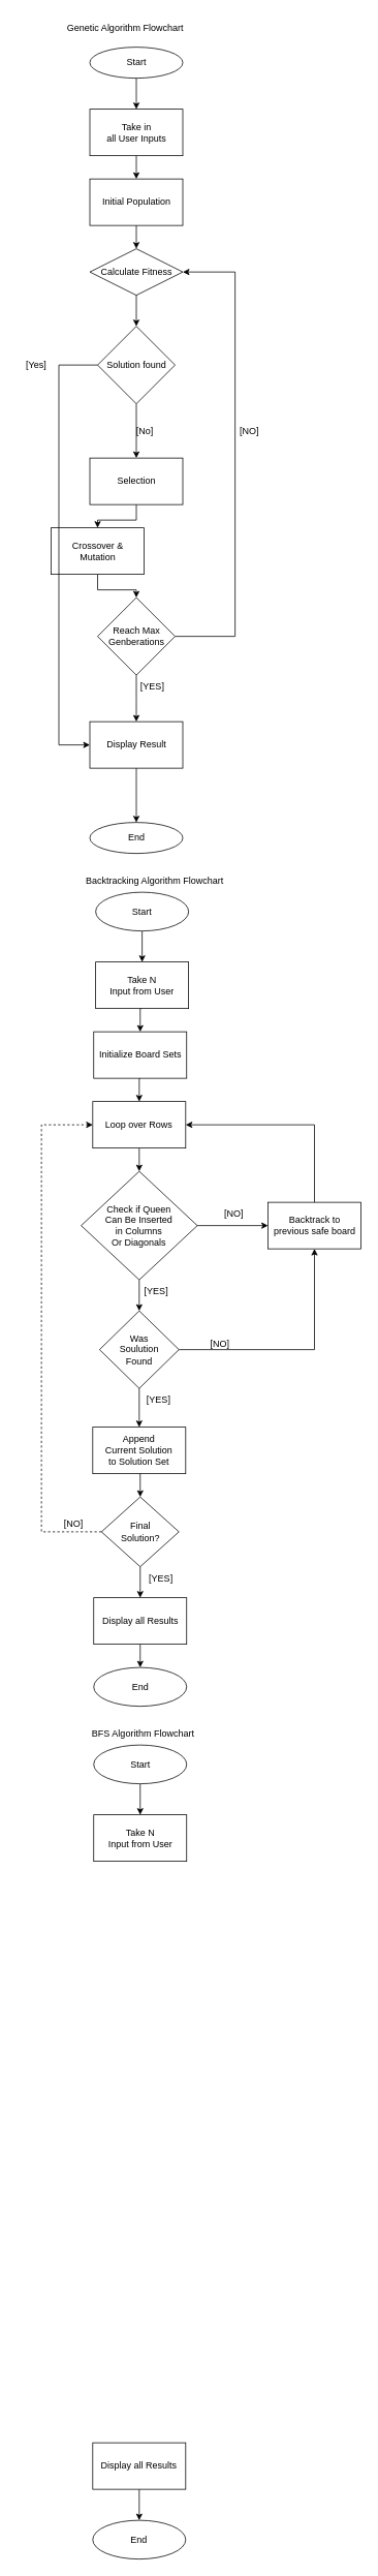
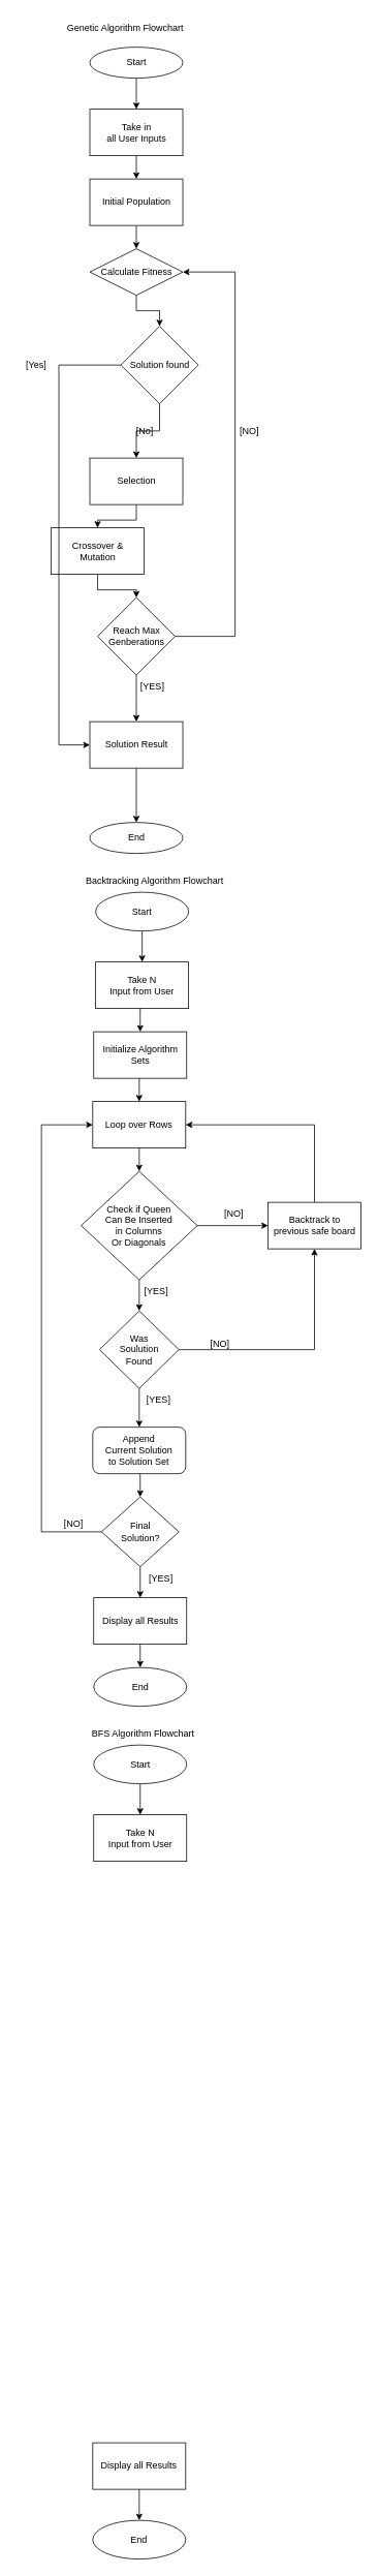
  <mxCell id="0" />
  <mxCell id="1" parent="0" />
  <mxCell id="2" style="edgeStyle=orthogonalEdgeStyle;rounded=0;orthogonalLoop=1;jettySize=auto;html=1;exitX=0.5;exitY=1;exitDx=0;exitDy=0;entryX=0.5;entryY=0;entryDx=0;entryDy=0;" edge="1" parent="1" source="3" target="21"><mxGeometry relative="1" as="geometry" /></mxCell>
  <mxCell id="3" value="Start" style="ellipse;whiteSpace=wrap;html=1;" vertex="1" parent="1"><mxGeometry x="115.5" y="60" width="120" height="40" as="geometry" /></mxCell>
  <mxCell id="4" value="End" style="ellipse;whiteSpace=wrap;html=1;" vertex="1" parent="1"><mxGeometry x="115.5" y="1060" width="120" height="40" as="geometry" /></mxCell>
  <mxCell id="5" style="edgeStyle=orthogonalEdgeStyle;rounded=0;orthogonalLoop=1;jettySize=auto;html=1;exitX=0.5;exitY=1;exitDx=0;exitDy=0;entryX=0.5;entryY=0;entryDx=0;entryDy=0;" edge="1" parent="1" source="6" target="15"><mxGeometry relative="1" as="geometry" /></mxCell>
  <mxCell id="6" value="Crossover &amp;amp;&lt;div&gt;Mutation&lt;/div&gt;" style="rounded=0;whiteSpace=wrap;html=1;" vertex="1" parent="1"><mxGeometry x="65.5" y="680" width="120" height="60" as="geometry" /></mxCell>
  <mxCell id="7" style="edgeStyle=orthogonalEdgeStyle;rounded=0;orthogonalLoop=1;jettySize=auto;html=1;exitX=0.5;exitY=1;exitDx=0;exitDy=0;entryX=0.5;entryY=0;entryDx=0;entryDy=0;" edge="1" parent="1" source="8" target="6"><mxGeometry relative="1" as="geometry" /></mxCell>
  <mxCell id="8" value="Selection" style="rounded=0;whiteSpace=wrap;html=1;" vertex="1" parent="1"><mxGeometry x="115.5" y="590" width="120" height="60" as="geometry" /></mxCell>
  <mxCell id="9" style="edgeStyle=orthogonalEdgeStyle;rounded=0;orthogonalLoop=1;jettySize=auto;html=1;exitX=0.5;exitY=1;exitDx=0;exitDy=0;entryX=0.5;entryY=0;entryDx=0;entryDy=0;" edge="1" parent="1" source="10" target="33"><mxGeometry relative="1" as="geometry" /></mxCell>
  <mxCell id="10" value="Calculate Fitness" style="rhombus;whiteSpace=wrap;html=1;" vertex="1" parent="1"><mxGeometry x="115.5" y="320" width="120" height="60" as="geometry" /></mxCell>
  <mxCell id="11" style="edgeStyle=orthogonalEdgeStyle;rounded=0;orthogonalLoop=1;jettySize=auto;html=1;exitX=0.5;exitY=1;exitDx=0;exitDy=0;entryX=0.5;entryY=0;entryDx=0;entryDy=0;" edge="1" parent="1" source="12" target="10"><mxGeometry relative="1" as="geometry" /></mxCell>
  <mxCell id="12" value="Initial Population" style="rounded=0;whiteSpace=wrap;html=1;" vertex="1" parent="1"><mxGeometry x="115.5" y="230" width="120" height="60" as="geometry" /></mxCell>
  <mxCell id="13" style="edgeStyle=orthogonalEdgeStyle;rounded=0;orthogonalLoop=1;jettySize=auto;html=1;exitX=1;exitY=0.5;exitDx=0;exitDy=0;entryX=1;entryY=0.5;entryDx=0;entryDy=0;" edge="1" parent="1" source="15" target="10"><mxGeometry relative="1" as="geometry"><Array as="points"><mxPoint x="303" y="820" /><mxPoint x="303" y="350" /></Array></mxGeometry></mxCell>
  <mxCell id="14" style="edgeStyle=orthogonalEdgeStyle;rounded=0;orthogonalLoop=1;jettySize=auto;html=1;exitX=0.5;exitY=1;exitDx=0;exitDy=0;" edge="1" parent="1" source="15"><mxGeometry relative="1" as="geometry"><mxPoint x="175.5" y="930" as="targetPoint" /></mxGeometry></mxCell>
  <mxCell id="15" value="Reach Max Genberations" style="rhombus;whiteSpace=wrap;html=1;" vertex="1" parent="1"><mxGeometry x="125.5" y="770" width="100" height="100" as="geometry" /></mxCell>
  <mxCell id="16" value="[NO]" style="text;html=1;align=center;verticalAlign=middle;resizable=0;points=[];autosize=1;strokeColor=none;fillColor=none;" vertex="1" parent="1"><mxGeometry x="295.5" y="540" width="50" height="30" as="geometry" /></mxCell>
  <mxCell id="17" value="[YES]" style="text;html=1;align=center;verticalAlign=middle;resizable=0;points=[];autosize=1;strokeColor=none;fillColor=none;" vertex="1" parent="1"><mxGeometry x="170.5" y="870" width="50" height="30" as="geometry" /></mxCell>
  <mxCell id="18" style="edgeStyle=orthogonalEdgeStyle;rounded=0;orthogonalLoop=1;jettySize=auto;html=1;exitX=0.5;exitY=1;exitDx=0;exitDy=0;entryX=0.5;entryY=0;entryDx=0;entryDy=0;" edge="1" parent="1" source="19" target="4"><mxGeometry relative="1" as="geometry" /></mxCell>
- <mxCell id="19" value="Display Result" style="rounded=0;whiteSpace=wrap;html=1;" vertex="1" parent="1"><mxGeometry x="115.5" y="930" width="120" height="60" as="geometry" /></mxCell>
+ <mxCell id="19" value="Solution Result" style="rounded=0;whiteSpace=wrap;html=1;" vertex="1" parent="1"><mxGeometry x="115.5" y="930" width="120" height="60" as="geometry" /></mxCell>
  <mxCell id="20" style="edgeStyle=orthogonalEdgeStyle;rounded=0;orthogonalLoop=1;jettySize=auto;html=1;exitX=0.5;exitY=1;exitDx=0;exitDy=0;entryX=0.5;entryY=0;entryDx=0;entryDy=0;" edge="1" parent="1" source="21" target="12"><mxGeometry relative="1" as="geometry" /></mxCell>
  <mxCell id="21" value="Take in&lt;div&gt;all User Inputs&lt;/div&gt;" style="rounded=0;whiteSpace=wrap;html=1;" vertex="1" parent="1"><mxGeometry x="115.5" y="140" width="120" height="60" as="geometry" /></mxCell>
  <mxCell id="22" value="Genetic Algorithm Flowchart" style="text;html=1;align=center;verticalAlign=middle;resizable=0;points=[];autosize=1;strokeColor=none;fillColor=none;" vertex="1" parent="1"><mxGeometry x="75.5" y="20" width="170" height="30" as="geometry" /></mxCell>
  <mxCell id="23" value="Backtracking Algorithm Flowchart" style="text;html=1;align=center;verticalAlign=middle;resizable=0;points=[];autosize=1;strokeColor=none;fillColor=none;" vertex="1" parent="1"><mxGeometry x="99.25" y="1120" width="200" height="30" as="geometry" /></mxCell>
  <mxCell id="24" style="edgeStyle=orthogonalEdgeStyle;rounded=0;orthogonalLoop=1;jettySize=auto;html=1;exitX=0.5;exitY=1;exitDx=0;exitDy=0;entryX=0.5;entryY=0;entryDx=0;entryDy=0;" edge="1" parent="1" source="25" target="30"><mxGeometry relative="1" as="geometry" /></mxCell>
  <mxCell id="25" value="Start" style="ellipse;whiteSpace=wrap;html=1;" vertex="1" parent="1"><mxGeometry x="123" y="1150" width="120" height="50" as="geometry" /></mxCell>
  <mxCell id="26" value="End" style="ellipse;whiteSpace=wrap;html=1;" vertex="1" parent="1"><mxGeometry x="120.5" y="2150" width="120" height="50" as="geometry" /></mxCell>
  <mxCell id="27" style="edgeStyle=orthogonalEdgeStyle;rounded=0;orthogonalLoop=1;jettySize=auto;html=1;exitX=0.5;exitY=1;exitDx=0;exitDy=0;entryX=0.5;entryY=0;entryDx=0;entryDy=0;" edge="1" parent="1" source="28" target="26"><mxGeometry relative="1" as="geometry" /></mxCell>
  <mxCell id="28" value="Display all Results" style="whiteSpace=wrap;html=1;" vertex="1" parent="1"><mxGeometry x="120.5" y="2060" width="120" height="60" as="geometry" /></mxCell>
  <mxCell id="29" style="edgeStyle=orthogonalEdgeStyle;rounded=0;orthogonalLoop=1;jettySize=auto;html=1;exitX=0.5;exitY=1;exitDx=0;exitDy=0;entryX=0.5;entryY=0;entryDx=0;entryDy=0;" edge="1" parent="1" source="30" target="44"><mxGeometry relative="1" as="geometry" /></mxCell>
  <mxCell id="30" value="Take N&lt;div&gt;Input from User&lt;/div&gt;" style="whiteSpace=wrap;html=1;" vertex="1" parent="1"><mxGeometry x="123" y="1240" width="120" height="60" as="geometry" /></mxCell>
  <mxCell id="31" style="edgeStyle=orthogonalEdgeStyle;rounded=0;orthogonalLoop=1;jettySize=auto;html=1;exitX=0;exitY=0.5;exitDx=0;exitDy=0;entryX=0;entryY=0.5;entryDx=0;entryDy=0;" edge="1" parent="1" source="33" target="19"><mxGeometry relative="1" as="geometry"><Array as="points"><mxPoint x="75.5" y="470" /><mxPoint x="75.5" y="960" /></Array></mxGeometry></mxCell>
  <mxCell id="32" style="edgeStyle=orthogonalEdgeStyle;rounded=0;orthogonalLoop=1;jettySize=auto;html=1;exitX=0.5;exitY=1;exitDx=0;exitDy=0;entryX=0.5;entryY=0;entryDx=0;entryDy=0;" edge="1" parent="1" source="33" target="8"><mxGeometry relative="1" as="geometry" /></mxCell>
- <mxCell id="33" value="Solution found" style="rhombus;whiteSpace=wrap;html=1;" vertex="1" parent="1"><mxGeometry x="125.5" y="420" width="100" height="100" as="geometry" /></mxCell>
+ <mxCell id="33" value="Solution found" style="rhombus;whiteSpace=wrap;html=1;" vertex="1" parent="1"><mxGeometry x="155.5" y="420" width="100" height="100" as="geometry" /></mxCell>
  <mxCell id="34" value="[No]" style="text;html=1;align=center;verticalAlign=middle;resizable=0;points=[];autosize=1;strokeColor=none;fillColor=none;" vertex="1" parent="1"><mxGeometry x="160.5" y="540" width="50" height="30" as="geometry" /></mxCell>
  <mxCell id="35" value="[Yes]" style="text;html=1;align=center;verticalAlign=middle;resizable=0;points=[];autosize=1;strokeColor=none;fillColor=none;" vertex="1" parent="1"><mxGeometry x="20.5" y="455" width="50" height="30" as="geometry" /></mxCell>
  <mxCell id="36" value="BFS Algorithm Flowchart" style="text;html=1;align=center;verticalAlign=middle;resizable=0;points=[];autosize=1;strokeColor=none;fillColor=none;" vertex="1" parent="1"><mxGeometry x="104.25" y="2220" width="160" height="30" as="geometry" /></mxCell>
  <mxCell id="37" style="edgeStyle=orthogonalEdgeStyle;rounded=0;orthogonalLoop=1;jettySize=auto;html=1;exitX=0.5;exitY=1;exitDx=0;exitDy=0;entryX=0.5;entryY=0;entryDx=0;entryDy=0;" edge="1" source="38" target="42" parent="1"><mxGeometry relative="1" as="geometry" /></mxCell>
  <mxCell id="38" value="Start" style="ellipse;whiteSpace=wrap;html=1;" vertex="1" parent="1"><mxGeometry x="120.5" y="2250" width="120" height="50" as="geometry" /></mxCell>
  <mxCell id="39" value="End" style="ellipse;whiteSpace=wrap;html=1;" vertex="1" parent="1"><mxGeometry x="119.25" y="3250" width="120" height="50" as="geometry" /></mxCell>
  <mxCell id="40" style="edgeStyle=orthogonalEdgeStyle;rounded=0;orthogonalLoop=1;jettySize=auto;html=1;exitX=0.5;exitY=1;exitDx=0;exitDy=0;entryX=0.5;entryY=0;entryDx=0;entryDy=0;" edge="1" source="41" target="39" parent="1"><mxGeometry relative="1" as="geometry" /></mxCell>
  <mxCell id="41" value="Display all Results" style="whiteSpace=wrap;html=1;" vertex="1" parent="1"><mxGeometry x="119.25" y="3150" width="120" height="60" as="geometry" /></mxCell>
  <mxCell id="42" value="Take N&lt;div&gt;Input from User&lt;/div&gt;" style="whiteSpace=wrap;html=1;" vertex="1" parent="1"><mxGeometry x="120.5" y="2340" width="120" height="60" as="geometry" /></mxCell>
  <mxCell id="43" style="edgeStyle=orthogonalEdgeStyle;rounded=0;orthogonalLoop=1;jettySize=auto;html=1;exitX=0.5;exitY=1;exitDx=0;exitDy=0;entryX=0.5;entryY=0;entryDx=0;entryDy=0;" edge="1" parent="1" source="44" target="58"><mxGeometry relative="1" as="geometry" /></mxCell>
- <mxCell id="44" value="Initialize Board Sets" style="whiteSpace=wrap;html=1;" vertex="1" parent="1"><mxGeometry x="120.5" y="1330" width="120" height="60" as="geometry" /></mxCell>
+ <mxCell id="44" value="Initialize Algorithm Sets" style="whiteSpace=wrap;html=1;" vertex="1" parent="1"><mxGeometry x="120.5" y="1330" width="120" height="60" as="geometry" /></mxCell>
  <mxCell id="45" style="edgeStyle=orthogonalEdgeStyle;rounded=0;orthogonalLoop=1;jettySize=auto;html=1;exitX=0.5;exitY=1;exitDx=0;exitDy=0;entryX=0.5;entryY=0;entryDx=0;entryDy=0;" edge="1" parent="1" source="47" target="52"><mxGeometry relative="1" as="geometry"><mxPoint x="159.25" y="1690" as="targetPoint" /></mxGeometry></mxCell>
  <mxCell id="46" style="edgeStyle=orthogonalEdgeStyle;rounded=0;orthogonalLoop=1;jettySize=auto;html=1;exitX=1;exitY=0.5;exitDx=0;exitDy=0;entryX=0.5;entryY=1;entryDx=0;entryDy=0;" edge="1" parent="1" source="47" target="60"><mxGeometry relative="1" as="geometry" /></mxCell>
  <mxCell id="47" value="Was&lt;div&gt;Soulution&lt;/div&gt;&lt;div&gt;Found&lt;/div&gt;" style="rhombus;whiteSpace=wrap;html=1;" vertex="1" parent="1"><mxGeometry x="128" y="1690" width="102.5" height="100" as="geometry" /></mxCell>
  <mxCell id="48" style="edgeStyle=orthogonalEdgeStyle;rounded=0;orthogonalLoop=1;jettySize=auto;html=1;exitX=0.5;exitY=1;exitDx=0;exitDy=0;entryX=0.5;entryY=0;entryDx=0;entryDy=0;" edge="1" parent="1" source="50" target="28"><mxGeometry relative="1" as="geometry" /></mxCell>
- <mxCell id="49" style="edgeStyle=orthogonalEdgeStyle;rounded=0;orthogonalLoop=1;jettySize=auto;html=1;exitX=0;exitY=0.5;exitDx=0;exitDy=0;entryX=0;entryY=0.5;entryDx=0;entryDy=0;dashed=1;" edge="1" parent="1" source="50" target="58"><mxGeometry relative="1" as="geometry"><Array as="points"><mxPoint x="53" y="1975" /><mxPoint x="53" y="1450" /></Array></mxGeometry></mxCell>
+ <mxCell id="49" style="edgeStyle=orthogonalEdgeStyle;rounded=0;orthogonalLoop=1;jettySize=auto;html=1;exitX=0;exitY=0.5;exitDx=0;exitDy=0;entryX=0;entryY=0.5;entryDx=0;entryDy=0;" edge="1" parent="1" source="50" target="58"><mxGeometry relative="1" as="geometry"><Array as="points"><mxPoint x="53" y="1975" /><mxPoint x="53" y="1450" /></Array></mxGeometry></mxCell>
  <mxCell id="50" value="Final&lt;div&gt;Solution?&lt;/div&gt;" style="rhombus;whiteSpace=wrap;html=1;" vertex="1" parent="1"><mxGeometry x="130.5" y="1930" width="100" height="90" as="geometry" /></mxCell>
  <mxCell id="51" style="edgeStyle=orthogonalEdgeStyle;rounded=0;orthogonalLoop=1;jettySize=auto;html=1;exitX=0.5;exitY=1;exitDx=0;exitDy=0;entryX=0.5;entryY=0;entryDx=0;entryDy=0;" edge="1" parent="1" source="52" target="50"><mxGeometry relative="1" as="geometry" /></mxCell>
- <mxCell id="52" value="Append&lt;div&gt;Current Solution&lt;div&gt;to &lt;span style=&quot;background-color: initial;&quot;&gt;Solution Set&lt;/span&gt;&lt;/div&gt;&lt;/div&gt;" style="rounded=0;whiteSpace=wrap;html=1;" vertex="1" parent="1"><mxGeometry x="119.25" y="1840" width="120" height="60" as="geometry" /></mxCell>
+ <mxCell id="52" value="Append&lt;div&gt;Current Solution&lt;div&gt;to &lt;span style=&quot;background-color: initial;&quot;&gt;Solution Set&lt;/span&gt;&lt;/div&gt;&lt;/div&gt;" style="whiteSpace=wrap;html=1;rounded=1;" vertex="1" parent="1"><mxGeometry x="119.25" y="1840" width="120" height="60" as="geometry" /></mxCell>
  <mxCell id="53" value="[YES]" style="text;html=1;align=center;verticalAlign=middle;resizable=0;points=[];autosize=1;strokeColor=none;fillColor=none;" vertex="1" parent="1"><mxGeometry x="181.75" y="2020" width="50" height="30" as="geometry" /></mxCell>
  <mxCell id="54" style="edgeStyle=orthogonalEdgeStyle;rounded=0;orthogonalLoop=1;jettySize=auto;html=1;exitX=1;exitY=0.5;exitDx=0;exitDy=0;" edge="1" parent="1" source="56" target="60"><mxGeometry relative="1" as="geometry" /></mxCell>
  <mxCell id="55" style="edgeStyle=orthogonalEdgeStyle;rounded=0;orthogonalLoop=1;jettySize=auto;html=1;exitX=0.5;exitY=1;exitDx=0;exitDy=0;entryX=0.5;entryY=0;entryDx=0;entryDy=0;" edge="1" parent="1" source="56" target="47"><mxGeometry relative="1" as="geometry" /></mxCell>
  <mxCell id="56" value="Check if Queen&lt;div&gt;Can Be Inserted&lt;div&gt;in Columns&lt;div&gt;&lt;span style=&quot;background-color: initial;&quot;&gt;Or Diagonals&lt;/span&gt;&lt;/div&gt;&lt;/div&gt;&lt;/div&gt;" style="rhombus;whiteSpace=wrap;html=1;" vertex="1" parent="1"><mxGeometry x="104.25" y="1510" width="150" height="140" as="geometry" /></mxCell>
  <mxCell id="57" style="edgeStyle=orthogonalEdgeStyle;rounded=0;orthogonalLoop=1;jettySize=auto;html=1;exitX=0.5;exitY=1;exitDx=0;exitDy=0;entryX=0.5;entryY=0;entryDx=0;entryDy=0;" edge="1" parent="1" source="58" target="56"><mxGeometry relative="1" as="geometry" /></mxCell>
  <mxCell id="58" value="Loop over Rows" style="whiteSpace=wrap;html=1;" vertex="1" parent="1"><mxGeometry x="119.25" y="1420" width="120" height="60" as="geometry" /></mxCell>
  <mxCell id="59" style="edgeStyle=orthogonalEdgeStyle;rounded=0;orthogonalLoop=1;jettySize=auto;html=1;exitX=0.5;exitY=0;exitDx=0;exitDy=0;entryX=1;entryY=0.5;entryDx=0;entryDy=0;" edge="1" parent="1" source="60" target="58"><mxGeometry relative="1" as="geometry" /></mxCell>
  <mxCell id="60" value="Backtrack to&lt;div&gt;previous safe board&lt;/div&gt;" style="rounded=0;whiteSpace=wrap;html=1;" vertex="1" parent="1"><mxGeometry x="345.5" y="1550" width="120" height="60" as="geometry" /></mxCell>
  <mxCell id="61" value="[NO]" style="text;html=1;align=center;verticalAlign=middle;resizable=0;points=[];autosize=1;strokeColor=none;fillColor=none;" vertex="1" parent="1"><mxGeometry x="275.5" y="1550" width="50" height="30" as="geometry" /></mxCell>
  <mxCell id="62" value="[YES]" style="text;html=1;align=center;verticalAlign=middle;resizable=0;points=[];autosize=1;strokeColor=none;fillColor=none;" vertex="1" parent="1"><mxGeometry x="175.5" y="1650" width="50" height="30" as="geometry" /></mxCell>
  <mxCell id="63" value="[YES]" style="text;html=1;align=center;verticalAlign=middle;resizable=0;points=[];autosize=1;strokeColor=none;fillColor=none;" vertex="1" parent="1"><mxGeometry x="179.25" y="1790" width="50" height="30" as="geometry" /></mxCell>
  <mxCell id="64" value="[NO]" style="text;html=1;align=center;verticalAlign=middle;resizable=0;points=[];autosize=1;strokeColor=none;fillColor=none;" vertex="1" parent="1"><mxGeometry x="258" y="1718" width="50" height="30" as="geometry" /></mxCell>
  <mxCell id="65" value="[NO]" style="text;html=1;align=center;verticalAlign=middle;resizable=0;points=[];autosize=1;strokeColor=none;fillColor=none;" vertex="1" parent="1"><mxGeometry x="69.25" y="1950" width="50" height="30" as="geometry" /></mxCell>
